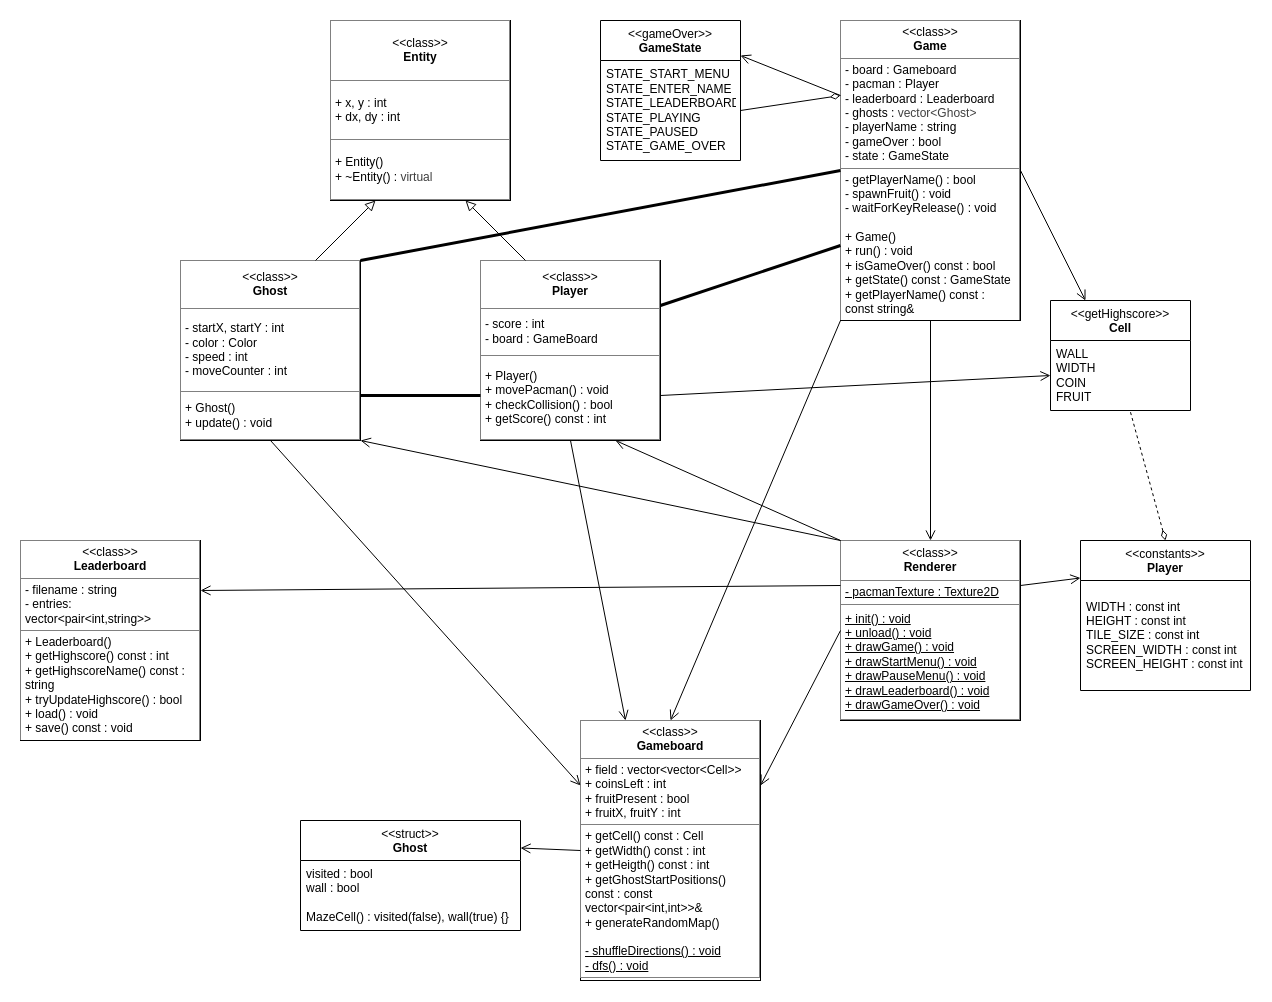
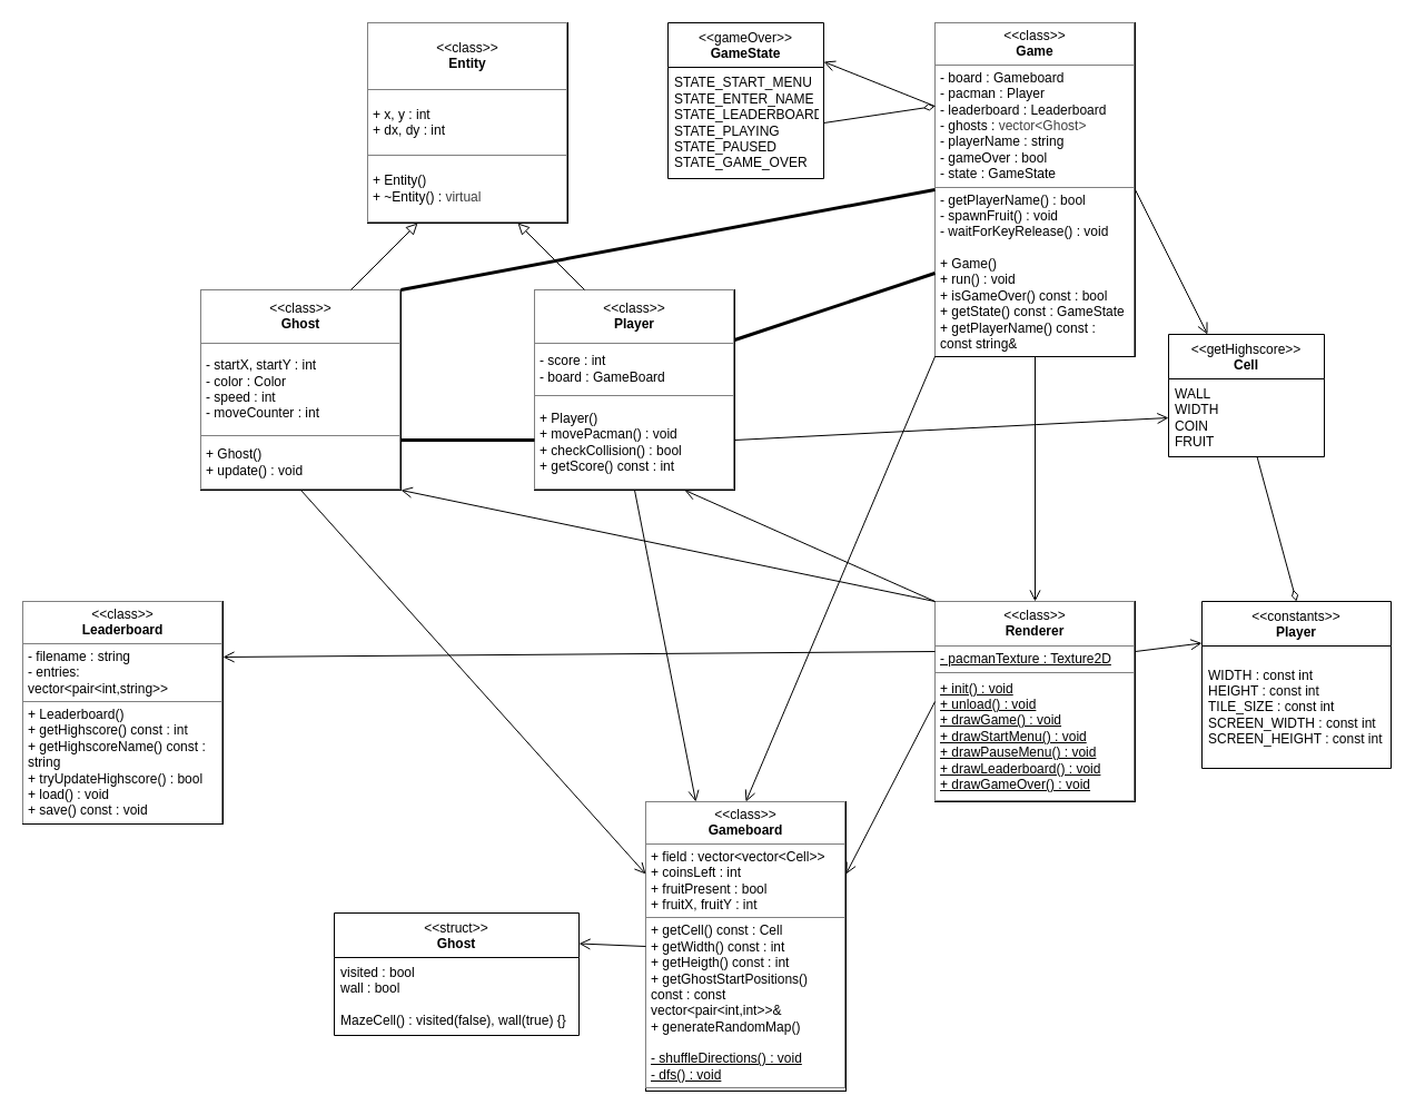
  <mxCell id="0" />
  <mxCell id="1" parent="0" />
  <mxCell id="2" value="&lt;table style=&quot;width: 180px; height: 180px; border-collapse: collapse;&quot; border=&quot;1&quot; width=&quot;100%&quot; height=&quot;100%&quot; cellpadding=&quot;4&quot;&gt;&lt;tbody&gt;&lt;tr&gt;&lt;th align=&quot;center&quot;&gt;&lt;span style=&quot;color: rgb(0, 0, 0); font-weight: 400;&quot;&gt;&amp;lt;&amp;lt;class&amp;gt;&amp;gt;&lt;/span&gt;&lt;br&gt;Entity&lt;/th&gt;&lt;/tr&gt;&lt;tr&gt;&lt;td&gt;+ x, y : int&lt;br&gt;+ dx, dy : int&lt;br&gt;&lt;/td&gt;&lt;/tr&gt;&lt;tr&gt;&lt;td&gt;+ Entity()&lt;br&gt;+&lt;font face=&quot;Helvetica&quot;&gt;&lt;span style=&quot;white-space: pre;&quot;&gt; &lt;/span&gt;&lt;span style=&quot;white-space: pre;&quot;&gt;~Entity&lt;/span&gt;&lt;span style=&quot;white-space: pre;&quot;&gt;() : &lt;/span&gt;&lt;/font&gt;&lt;span style=&quot;color: rgb(63, 63, 63);&quot;&gt;virtual&lt;/span&gt;&lt;/td&gt;&lt;/tr&gt;&lt;/tbody&gt;&lt;/table&gt;" style="verticalAlign=top;align=left;overflow=fill;html=1;whiteSpace=wrap;" vertex="1" parent="1"><mxGeometry x="330" y="20" width="180" height="180" as="geometry" /></mxCell>
  <mxCell id="3" value="&lt;table style=&quot;width: 180px; height: 180px; border-collapse: collapse;&quot; border=&quot;1&quot; width=&quot;100%&quot; height=&quot;100%&quot; cellpadding=&quot;4&quot;&gt;&lt;tbody&gt;&lt;tr&gt;&lt;th align=&quot;center&quot;&gt;&lt;span style=&quot;color: rgb(0, 0, 0); font-weight: 400;&quot;&gt;&amp;lt;&amp;lt;class&amp;gt;&amp;gt;&lt;/span&gt;&lt;br style=&quot;font-weight: 400;&quot;&gt;Player&lt;/th&gt;&lt;/tr&gt;&lt;tr&gt;&lt;td&gt;- score : int&lt;br&gt;- board : GameBoard&lt;br&gt;&lt;/td&gt;&lt;/tr&gt;&lt;tr&gt;&lt;td&gt;+ Player()&lt;br&gt;+ movePacman() : void&lt;br&gt;+ checkCollision() : bool&lt;br&gt;+ getScore() const : int&lt;/td&gt;&lt;/tr&gt;&lt;/tbody&gt;&lt;/table&gt;" style="verticalAlign=top;align=left;overflow=fill;html=1;whiteSpace=wrap;" vertex="1" parent="1"><mxGeometry x="480" y="260" width="180" height="180" as="geometry" /></mxCell>
  <mxCell id="4" value="&lt;table style=&quot;width: 180px; height: 180px; border-collapse: collapse;&quot; border=&quot;1&quot; width=&quot;100%&quot; height=&quot;100%&quot; cellpadding=&quot;4&quot;&gt;&lt;tbody&gt;&lt;tr&gt;&lt;th align=&quot;center&quot;&gt;&lt;span style=&quot;color: rgb(0, 0, 0); font-weight: 400;&quot;&gt;&amp;lt;&amp;lt;class&amp;gt;&amp;gt;&lt;/span&gt;&lt;br&gt;Ghost&lt;/th&gt;&lt;/tr&gt;&lt;tr&gt;&lt;td&gt;- startX, startY : int&amp;nbsp;&lt;br&gt;- color : Color&lt;br&gt;- speed : int&lt;br&gt;- moveCounter : int&lt;br&gt;&lt;/td&gt;&lt;/tr&gt;&lt;tr&gt;&lt;td&gt;+ Ghost()&lt;br&gt;+ update() : void&lt;/td&gt;&lt;/tr&gt;&lt;/tbody&gt;&lt;/table&gt;" style="verticalAlign=top;align=left;overflow=fill;html=1;whiteSpace=wrap;" vertex="1" parent="1"><mxGeometry x="180" y="260" width="180" height="180" as="geometry" /></mxCell>
  <mxCell id="5" value="&amp;lt;&amp;lt;gameOver&amp;gt;&amp;gt;&lt;br&gt;&lt;b&gt;GameState&lt;/b&gt;" style="swimlane;fontStyle=0;align=center;verticalAlign=top;childLayout=stackLayout;horizontal=1;startSize=40;horizontalStack=0;resizeParent=1;resizeParentMax=0;resizeLast=0;collapsible=0;marginBottom=0;html=1;whiteSpace=wrap;" vertex="1" parent="1"><mxGeometry x="600" y="20" width="140" height="140" as="geometry" /></mxCell>
  <mxCell id="6" value="STATE_START_MENU&lt;div&gt;STATE_ENTER_NAME&lt;/div&gt;&lt;div&gt;STATE_LEADERBOARD&lt;/div&gt;&lt;div&gt;STATE_PLAYING&lt;/div&gt;&lt;div&gt;STATE_PAUSED&lt;/div&gt;&lt;div&gt;STATE_GAME_OVER&lt;/div&gt;" style="text;html=1;strokeColor=none;fillColor=none;align=left;verticalAlign=middle;spacingLeft=4;spacingRight=4;overflow=hidden;rotatable=0;points=[[0,0.5],[1,0.5]];portConstraint=eastwest;whiteSpace=wrap;" vertex="1" parent="5"><mxGeometry y="40" width="140" height="100" as="geometry" /></mxCell>
  <mxCell id="7" value="&lt;table style=&quot;width: 180px; height: 180px; border-collapse: collapse;&quot; border=&quot;1&quot; width=&quot;100%&quot; height=&quot;100%&quot; cellpadding=&quot;4&quot;&gt;&lt;tbody&gt;&lt;tr&gt;&lt;th align=&quot;center&quot;&gt;&lt;span style=&quot;color: rgb(0, 0, 0); font-weight: 400;&quot;&gt;&amp;lt;&amp;lt;class&amp;gt;&amp;gt;&lt;/span&gt;&lt;br&gt;Game&lt;/th&gt;&lt;/tr&gt;&lt;tr&gt;&lt;td&gt;- board : Gameboard&lt;br&gt;- pacman : Player&lt;br&gt;- leaderboard : Leaderboard&lt;br&gt;- ghosts :&amp;nbsp;&lt;span style=&quot;color: rgb(63, 63, 63);&quot;&gt;vector&amp;lt;Ghost&amp;gt;&lt;/span&gt;&lt;br&gt;- playerName : string&lt;br&gt;- gameOver : bool&lt;br&gt;- state : GameState&lt;br&gt;&lt;/td&gt;&lt;/tr&gt;&lt;tr&gt;&lt;td&gt;- getPlayerName() : bool&lt;br&gt;- spawnFruit() : void&lt;br&gt;- waitForKeyRelease() : void&lt;br&gt;&lt;br&gt;+ Game()&lt;br&gt;+ run() : void&lt;br&gt;+ isGameOver() const : bool&lt;br&gt;+ getState() const : GameState&lt;br&gt;+ getPlayerName() const : const string&amp;amp;&lt;/td&gt;&lt;/tr&gt;&lt;/tbody&gt;&lt;/table&gt;" style="verticalAlign=top;align=left;overflow=fill;html=1;whiteSpace=wrap;" vertex="1" parent="1"><mxGeometry x="840" y="20" width="180" height="300" as="geometry" /></mxCell>
  <mxCell id="8" value="&amp;lt;&amp;lt;getHighscore&amp;gt;&amp;gt;&lt;br&gt;&lt;b&gt;Cell&lt;/b&gt;" style="swimlane;fontStyle=0;align=center;verticalAlign=top;childLayout=stackLayout;horizontal=1;startSize=40;horizontalStack=0;resizeParent=1;resizeParentMax=0;resizeLast=0;collapsible=0;marginBottom=0;html=1;whiteSpace=wrap;" vertex="1" parent="1"><mxGeometry x="1050" y="300" width="140" height="110" as="geometry" /></mxCell>
  <mxCell id="9" value="WALL&lt;div&gt;WIDTH&lt;/div&gt;&lt;div&gt;COIN&lt;/div&gt;&lt;div&gt;FRUIT&lt;/div&gt;" style="text;html=1;strokeColor=none;fillColor=none;align=left;verticalAlign=middle;spacingLeft=4;spacingRight=4;overflow=hidden;rotatable=0;points=[[0,0.5],[1,0.5]];portConstraint=eastwest;whiteSpace=wrap;" vertex="1" parent="8"><mxGeometry y="40" width="140" height="70" as="geometry" /></mxCell>
  <mxCell id="10" value="&lt;table style=&quot;width: 180px; height: 180px; border-collapse: collapse;&quot; border=&quot;1&quot; width=&quot;100%&quot; height=&quot;100%&quot; cellpadding=&quot;4&quot;&gt;&lt;tbody&gt;&lt;tr&gt;&lt;th align=&quot;center&quot;&gt;&lt;span style=&quot;color: rgb(0, 0, 0); font-weight: 400;&quot;&gt;&amp;lt;&amp;lt;class&amp;gt;&amp;gt;&lt;/span&gt;&lt;br&gt;Gameboard&lt;/th&gt;&lt;/tr&gt;&lt;tr&gt;&lt;td&gt;+ field : vector&amp;lt;vector&amp;lt;Cell&amp;gt;&amp;gt;&lt;br&gt;+ coinsLeft : int&lt;br&gt;+ fruitPresent : bool&lt;br&gt;+ fruitX, fruitY : int&lt;/td&gt;&lt;/tr&gt;&lt;tr&gt;&lt;td&gt;+ getCell() const : Cell&lt;br&gt;+ getWidth() const : int&lt;br&gt;+ getHeigth() const : int&lt;br&gt;+ getGhostStartPositions() const : const vector&amp;lt;pair&amp;lt;int,int&amp;gt;&amp;gt;&amp;amp;&lt;br&gt;+ generateRandomMap()&lt;br&gt;&lt;br&gt;&lt;u&gt;- shuffleDirections() : void&lt;br&gt;- dfs() : void&lt;/u&gt;&lt;/td&gt;&lt;/tr&gt;&lt;/tbody&gt;&lt;/table&gt;" style="verticalAlign=top;align=left;overflow=fill;html=1;whiteSpace=wrap;" vertex="1" parent="1"><mxGeometry x="580" y="720" width="180" height="260" as="geometry" /></mxCell>
  <mxCell id="11" value="&lt;table style=&quot;width: 180px; height: 180px; border-collapse: collapse;&quot; border=&quot;1&quot; width=&quot;100%&quot; height=&quot;100%&quot; cellpadding=&quot;4&quot;&gt;&lt;tbody&gt;&lt;tr&gt;&lt;th align=&quot;center&quot;&gt;&lt;span style=&quot;color: rgb(0, 0, 0); font-weight: 400;&quot;&gt;&amp;lt;&amp;lt;class&amp;gt;&amp;gt;&lt;br&gt;&lt;/span&gt;Leaderboard&lt;/th&gt;&lt;/tr&gt;&lt;tr&gt;&lt;td&gt;- filename : string&lt;br&gt;- entries: vector&amp;lt;pair&amp;lt;int,string&amp;gt;&amp;gt;&lt;/td&gt;&lt;/tr&gt;&lt;tr&gt;&lt;td&gt;+ Leaderboard()&lt;br&gt;+ getHighscore() const : int&lt;br&gt;+ getHighscoreName() const : string&lt;br&gt;+ tryUpdateHighscore() : bool&lt;br&gt;+ load() : void&lt;br&gt;+ save() const : void&lt;/td&gt;&lt;/tr&gt;&lt;/tbody&gt;&lt;/table&gt;" style="verticalAlign=top;align=left;overflow=fill;html=1;whiteSpace=wrap;" vertex="1" parent="1"><mxGeometry x="20" y="540" width="180" height="200" as="geometry" /></mxCell>
  <mxCell id="12" value="&amp;lt;&amp;lt;struct&amp;gt;&amp;gt;&lt;br&gt;&lt;b&gt;Ghost&lt;/b&gt;" style="swimlane;fontStyle=0;align=center;verticalAlign=top;childLayout=stackLayout;horizontal=1;startSize=40;horizontalStack=0;resizeParent=1;resizeParentMax=0;resizeLast=0;collapsible=0;marginBottom=0;html=1;whiteSpace=wrap;" vertex="1" parent="1"><mxGeometry x="300" y="820" width="220" height="110" as="geometry" /></mxCell>
  <mxCell id="13" value="visited : bool&lt;div&gt;wall : bool&lt;/div&gt;&lt;div&gt;&lt;br&gt;&lt;/div&gt;&lt;div&gt;MazeCell() : visited(false), wall(true) {}&lt;/div&gt;" style="text;html=1;strokeColor=none;fillColor=none;align=left;verticalAlign=middle;spacingLeft=4;spacingRight=4;overflow=hidden;rotatable=0;points=[[0,0.5],[1,0.5]];portConstraint=eastwest;whiteSpace=wrap;" vertex="1" parent="12"><mxGeometry y="40" width="220" height="70" as="geometry" /></mxCell>
  <mxCell id="14" value="&lt;table style=&quot;width: 180px; height: 180px; border-collapse: collapse;&quot; border=&quot;1&quot; width=&quot;100%&quot; height=&quot;100%&quot; cellpadding=&quot;4&quot;&gt;&lt;tbody&gt;&lt;tr&gt;&lt;th align=&quot;center&quot;&gt;&lt;span style=&quot;color: rgb(0, 0, 0); font-weight: 400;&quot;&gt;&amp;lt;&amp;lt;class&amp;gt;&amp;gt;&lt;br&gt;&lt;/span&gt;Renderer&lt;/th&gt;&lt;/tr&gt;&lt;tr&gt;&lt;td&gt;&lt;u&gt;- pacmanTexture : Texture2D&lt;/u&gt;&lt;/td&gt;&lt;/tr&gt;&lt;tr&gt;&lt;td&gt;&lt;u&gt;+ init() : void&lt;br&gt;+ unload() : void&lt;br&gt;+ drawGame() : void&lt;br&gt;+ drawStartMenu() : void&lt;br&gt;+ drawPauseMenu() : void&lt;br&gt;+ drawLeaderboard() : void&lt;br&gt;+ drawGameOver() : void&lt;/u&gt;&lt;/td&gt;&lt;/tr&gt;&lt;/tbody&gt;&lt;/table&gt;" style="verticalAlign=top;align=left;overflow=fill;html=1;whiteSpace=wrap;" vertex="1" parent="1"><mxGeometry x="840" y="540" width="180" height="180" as="geometry" /></mxCell>
  <mxCell id="15" value="&amp;lt;&amp;lt;constants&amp;gt;&amp;gt;&lt;br&gt;&lt;b&gt;Player&lt;/b&gt;" style="swimlane;fontStyle=0;align=center;verticalAlign=top;childLayout=stackLayout;horizontal=1;startSize=40;horizontalStack=0;resizeParent=1;resizeParentMax=0;resizeLast=0;collapsible=0;marginBottom=0;html=1;whiteSpace=wrap;" vertex="1" parent="1"><mxGeometry x="1080" y="540" width="170" height="150" as="geometry" /></mxCell>
  <mxCell id="16" value="WIDTH : const int&lt;div&gt;HEIGHT : const int&lt;/div&gt;&lt;div&gt;TILE_SIZE : const int&lt;/div&gt;&lt;div&gt;SCREEN_WIDTH : const int&lt;/div&gt;&lt;div&gt;SCREEN_HEIGHT : const int&lt;/div&gt;" style="text;html=1;strokeColor=none;fillColor=none;align=left;verticalAlign=middle;spacingLeft=4;spacingRight=4;overflow=hidden;rotatable=0;points=[[0,0.5],[1,0.5]];portConstraint=eastwest;whiteSpace=wrap;" vertex="1" parent="15"><mxGeometry y="40" width="170" height="110" as="geometry" /></mxCell>
  <mxCell id="17" value="" style="endArrow=block;html=1;rounded=0;align=center;verticalAlign=bottom;endFill=0;labelBackgroundColor=none;endSize=8;exitX=0.75;exitY=0;exitDx=0;exitDy=0;entryX=0.25;entryY=1;entryDx=0;entryDy=0;" edge="1" parent="1" source="4" target="2"><mxGeometry relative="1" as="geometry"><mxPoint x="350" y="330" as="sourcePoint" /><mxPoint x="510" y="330" as="targetPoint" /></mxGeometry></mxCell>
  <mxCell id="18" value="" style="resizable=0;html=1;align=center;verticalAlign=top;labelBackgroundColor=none;" connectable="0" vertex="1" parent="17"><mxGeometry relative="1" as="geometry" /></mxCell>
  <mxCell id="19" value="" style="endArrow=block;html=1;rounded=0;align=center;verticalAlign=bottom;endFill=0;labelBackgroundColor=none;endSize=8;exitX=0.25;exitY=0;exitDx=0;exitDy=0;entryX=0.75;entryY=1;entryDx=0;entryDy=0;" edge="1" parent="1" source="3" target="2"><mxGeometry relative="1" as="geometry"><mxPoint x="336" y="270" as="sourcePoint" /><mxPoint x="374" y="210" as="targetPoint" /><Array as="points" /></mxGeometry></mxCell>
  <mxCell id="20" value="" style="resizable=0;html=1;align=center;verticalAlign=top;labelBackgroundColor=none;" connectable="0" vertex="1" parent="19"><mxGeometry relative="1" as="geometry" /></mxCell>
  <mxCell id="21" value="" style="endArrow=none;startArrow=none;endFill=0;startFill=0;endSize=8;html=1;verticalAlign=bottom;labelBackgroundColor=none;strokeWidth=3;entryX=0;entryY=0.75;entryDx=0;entryDy=0;exitX=1;exitY=0.75;exitDx=0;exitDy=0;" edge="1" parent="1" source="4" target="3"><mxGeometry width="160" relative="1" as="geometry"><mxPoint x="360" y="410" as="sourcePoint" /><mxPoint x="470" y="410" as="targetPoint" /></mxGeometry></mxCell>
  <mxCell id="22" value="" style="endArrow=none;startArrow=none;endFill=0;startFill=0;endSize=8;html=1;verticalAlign=bottom;labelBackgroundColor=none;strokeWidth=3;exitX=1;exitY=0.25;exitDx=0;exitDy=0;entryX=0;entryY=0.75;entryDx=0;entryDy=0;" edge="1" parent="1" source="3" target="7"><mxGeometry width="160" relative="1" as="geometry"><mxPoint x="770" y="310" as="sourcePoint" /><mxPoint x="930" y="310" as="targetPoint" /></mxGeometry></mxCell>
  <mxCell id="23" value="" style="endArrow=open;startArrow=none;endFill=0;startFill=0;endSize=8;html=1;verticalAlign=bottom;labelBackgroundColor=none;strokeWidth=1;exitX=1;exitY=0.75;exitDx=0;exitDy=0;entryX=0;entryY=0.5;entryDx=0;entryDy=0;" edge="1" parent="1" source="3" target="9"><mxGeometry width="160" relative="1" as="geometry"><mxPoint x="660" y="470" as="sourcePoint" /><mxPoint x="820" y="470" as="targetPoint" /></mxGeometry></mxCell>
  <mxCell id="24" value="" style="endArrow=open;startArrow=none;endFill=0;startFill=0;endSize=8;html=1;verticalAlign=bottom;labelBackgroundColor=none;strokeWidth=1;exitX=0;exitY=0.5;exitDx=0;exitDy=0;entryX=1;entryY=0.25;entryDx=0;entryDy=0;" edge="1" parent="1" source="14" target="10"><mxGeometry width="160" relative="1" as="geometry"><mxPoint x="660" y="470" as="sourcePoint" /><mxPoint x="820" y="470" as="targetPoint" /></mxGeometry></mxCell>
  <mxCell id="25" value="" style="endArrow=open;startArrow=none;endFill=0;startFill=0;endSize=8;html=1;verticalAlign=bottom;labelBackgroundColor=none;strokeWidth=1;entryX=0.75;entryY=1;entryDx=0;entryDy=0;exitX=0;exitY=0;exitDx=0;exitDy=0;" edge="1" parent="1" source="14" target="3"><mxGeometry width="160" relative="1" as="geometry"><mxPoint x="670" y="510" as="sourcePoint" /><mxPoint x="830" y="510" as="targetPoint" /></mxGeometry></mxCell>
  <mxCell id="26" value="" style="endArrow=open;startArrow=none;endFill=0;startFill=0;endSize=8;html=1;verticalAlign=bottom;labelBackgroundColor=none;strokeWidth=1;exitX=0;exitY=0;exitDx=0;exitDy=0;entryX=1;entryY=1;entryDx=0;entryDy=0;" edge="1" parent="1" source="14" target="4"><mxGeometry width="160" relative="1" as="geometry"><mxPoint x="670" y="510" as="sourcePoint" /><mxPoint x="830" y="510" as="targetPoint" /></mxGeometry></mxCell>
  <mxCell id="27" value="" style="endArrow=open;startArrow=none;endFill=0;startFill=0;endSize=8;html=1;verticalAlign=bottom;labelBackgroundColor=none;strokeWidth=1;exitX=0;exitY=0.25;exitDx=0;exitDy=0;entryX=1;entryY=0.25;entryDx=0;entryDy=0;" edge="1" parent="1" source="14" target="11"><mxGeometry width="160" relative="1" as="geometry"><mxPoint x="610" y="680" as="sourcePoint" /><mxPoint x="770" y="680" as="targetPoint" /></mxGeometry></mxCell>
  <mxCell id="28" value="" style="endArrow=open;startArrow=none;endFill=0;startFill=0;endSize=8;html=1;verticalAlign=bottom;labelBackgroundColor=none;strokeWidth=1;exitX=1;exitY=0.25;exitDx=0;exitDy=0;entryX=0;entryY=0.25;entryDx=0;entryDy=0;" edge="1" parent="1" source="14" target="15"><mxGeometry width="160" relative="1" as="geometry"><mxPoint x="820" y="620" as="sourcePoint" /><mxPoint x="980" y="620" as="targetPoint" /></mxGeometry></mxCell>
  <mxCell id="29" value="" style="endArrow=open;startArrow=none;endFill=0;startFill=0;endSize=8;html=1;verticalAlign=bottom;labelBackgroundColor=none;strokeWidth=1;exitX=0.5;exitY=1;exitDx=0;exitDy=0;entryX=0;entryY=0.25;entryDx=0;entryDy=0;" edge="1" parent="1" source="4" target="10"><mxGeometry width="160" relative="1" as="geometry"><mxPoint x="460" y="560" as="sourcePoint" /><mxPoint x="620" y="560" as="targetPoint" /></mxGeometry></mxCell>
  <mxCell id="30" value="" style="endArrow=open;startArrow=none;endFill=0;startFill=0;endSize=8;html=1;verticalAlign=bottom;labelBackgroundColor=none;strokeWidth=1;exitX=0.5;exitY=1;exitDx=0;exitDy=0;entryX=0.25;entryY=0;entryDx=0;entryDy=0;" edge="1" parent="1" source="3" target="10"><mxGeometry width="160" relative="1" as="geometry"><mxPoint x="460" y="560" as="sourcePoint" /><mxPoint x="620" y="560" as="targetPoint" /></mxGeometry></mxCell>
  <mxCell id="31" value="" style="endArrow=open;startArrow=none;endFill=0;startFill=0;endSize=8;html=1;verticalAlign=bottom;labelBackgroundColor=none;strokeWidth=1;exitX=0;exitY=0.5;exitDx=0;exitDy=0;entryX=1;entryY=0.25;entryDx=0;entryDy=0;" edge="1" parent="1" source="10" target="12"><mxGeometry width="160" relative="1" as="geometry"><mxPoint x="610" y="730" as="sourcePoint" /><mxPoint x="770" y="730" as="targetPoint" /></mxGeometry></mxCell>
  <mxCell id="32" value="" style="endArrow=open;startArrow=none;endFill=0;startFill=0;endSize=8;html=1;verticalAlign=bottom;labelBackgroundColor=none;strokeWidth=1;exitX=0;exitY=1;exitDx=0;exitDy=0;entryX=0.5;entryY=0;entryDx=0;entryDy=0;" edge="1" parent="1" source="7" target="10"><mxGeometry width="160" relative="1" as="geometry"><mxPoint x="640" y="470" as="sourcePoint" /><mxPoint x="800" y="470" as="targetPoint" /></mxGeometry></mxCell>
  <mxCell id="33" value="" style="endArrow=open;startArrow=none;endFill=0;startFill=0;endSize=8;html=1;verticalAlign=bottom;labelBackgroundColor=none;strokeWidth=1;exitX=0.5;exitY=1;exitDx=0;exitDy=0;entryX=0.5;entryY=0;entryDx=0;entryDy=0;" edge="1" parent="1" source="7" target="14"><mxGeometry width="160" relative="1" as="geometry"><mxPoint x="750" y="470" as="sourcePoint" /><mxPoint x="910" y="470" as="targetPoint" /></mxGeometry></mxCell>
  <mxCell id="34" value="" style="endArrow=none;startArrow=none;endFill=0;startFill=0;endSize=8;html=1;verticalAlign=bottom;labelBackgroundColor=none;strokeWidth=3;exitX=1;exitY=0;exitDx=0;exitDy=0;entryX=0;entryY=0.5;entryDx=0;entryDy=0;" edge="1" parent="1" source="4" target="7"><mxGeometry width="160" relative="1" as="geometry"><mxPoint x="600" y="370" as="sourcePoint" /><mxPoint x="760" y="370" as="targetPoint" /></mxGeometry></mxCell>
  <mxCell id="35" value="" style="endArrow=open;startArrow=none;endFill=0;startFill=0;endSize=8;html=1;verticalAlign=bottom;labelBackgroundColor=none;strokeWidth=1;exitX=1;exitY=0.5;exitDx=0;exitDy=0;entryX=0.25;entryY=0;entryDx=0;entryDy=0;" edge="1" parent="1" source="7" target="8"><mxGeometry width="160" relative="1" as="geometry"><mxPoint x="700" y="440" as="sourcePoint" /><mxPoint x="860" y="440" as="targetPoint" /></mxGeometry></mxCell>
  <mxCell id="36" value="" style="endArrow=none;startArrow=diamondThin;endFill=0;startFill=0;html=1;verticalAlign=bottom;labelBackgroundColor=none;strokeWidth=1;startSize=8;endSize=8;exitX=0;exitY=0.25;exitDx=0;exitDy=0;entryX=1;entryY=0.5;entryDx=0;entryDy=0;" edge="1" parent="1" source="7" target="6"><mxGeometry width="160" relative="1" as="geometry"><mxPoint x="630" y="290" as="sourcePoint" /><mxPoint x="790" y="290" as="targetPoint" /></mxGeometry></mxCell>
  <mxCell id="37" value="" style="endArrow=open;startArrow=none;endFill=0;startFill=0;endSize=8;html=1;verticalAlign=bottom;labelBackgroundColor=none;strokeWidth=1;exitX=0;exitY=0.25;exitDx=0;exitDy=0;entryX=1;entryY=0.25;entryDx=0;entryDy=0;" edge="1" parent="1" source="7" target="5"><mxGeometry width="160" relative="1" as="geometry"><mxPoint x="630" y="290" as="sourcePoint" /><mxPoint x="790" y="290" as="targetPoint" /></mxGeometry></mxCell>
- <mxCell id="38" value="" style="endArrow=none;startArrow=diamondThin;endFill=0;startFill=0;html=1;verticalAlign=bottom;labelBackgroundColor=none;strokeWidth=1;startSize=8;endSize=8;exitX=0.5;exitY=0;exitDx=0;exitDy=0;dashed=1;" edge="1" parent="1" source="15" target="9"><mxGeometry width="160" relative="1" as="geometry"><mxPoint x="860" y="440" as="sourcePoint" /><mxPoint x="1020" y="440" as="targetPoint" /></mxGeometry></mxCell>
+ <mxCell id="38" value="" style="endArrow=none;startArrow=diamondThin;endFill=0;startFill=0;html=1;verticalAlign=bottom;labelBackgroundColor=none;strokeWidth=1;startSize=8;endSize=8;exitX=0.5;exitY=0;exitDx=0;exitDy=0;" edge="1" parent="1" source="15" target="9"><mxGeometry width="160" relative="1" as="geometry"><mxPoint x="860" y="440" as="sourcePoint" /><mxPoint x="1020" y="440" as="targetPoint" /></mxGeometry></mxCell>
